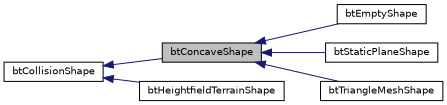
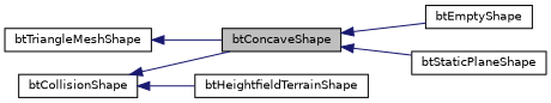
  digraph {
    rankdir=LR
    node [color=black fillcolor=white fontname=Helvetica fontsize=10 shape=record style=filled]
    edge [color=midnightblue dir=back fontname=Helvetica fontsize=10 labelfontname=Helvetica labelfontsize=10 style=solid]
    n1 [fillcolor=grey75 fontcolor=black height=0.2 label=btConcaveShape width=0.4]
    n2 [height=0.2 label=btEmptyShape width=0.4]
    n3 [height=0.2 label=btStaticPlaneShape width=0.4]
    n4 [height=0.2 label=btTriangleMeshShape width=0.4]
    n5 [height=0.2 label=btHeightfieldTerrainShape width=0.4]
    n6 [height=0.2 label=btCollisionShape width=0.4]
    n1 -> n2
    n1 -> n3
-   n1 -> n4
+   n4 -> n1
    n6 -> n1
    n6 -> n5
  }
